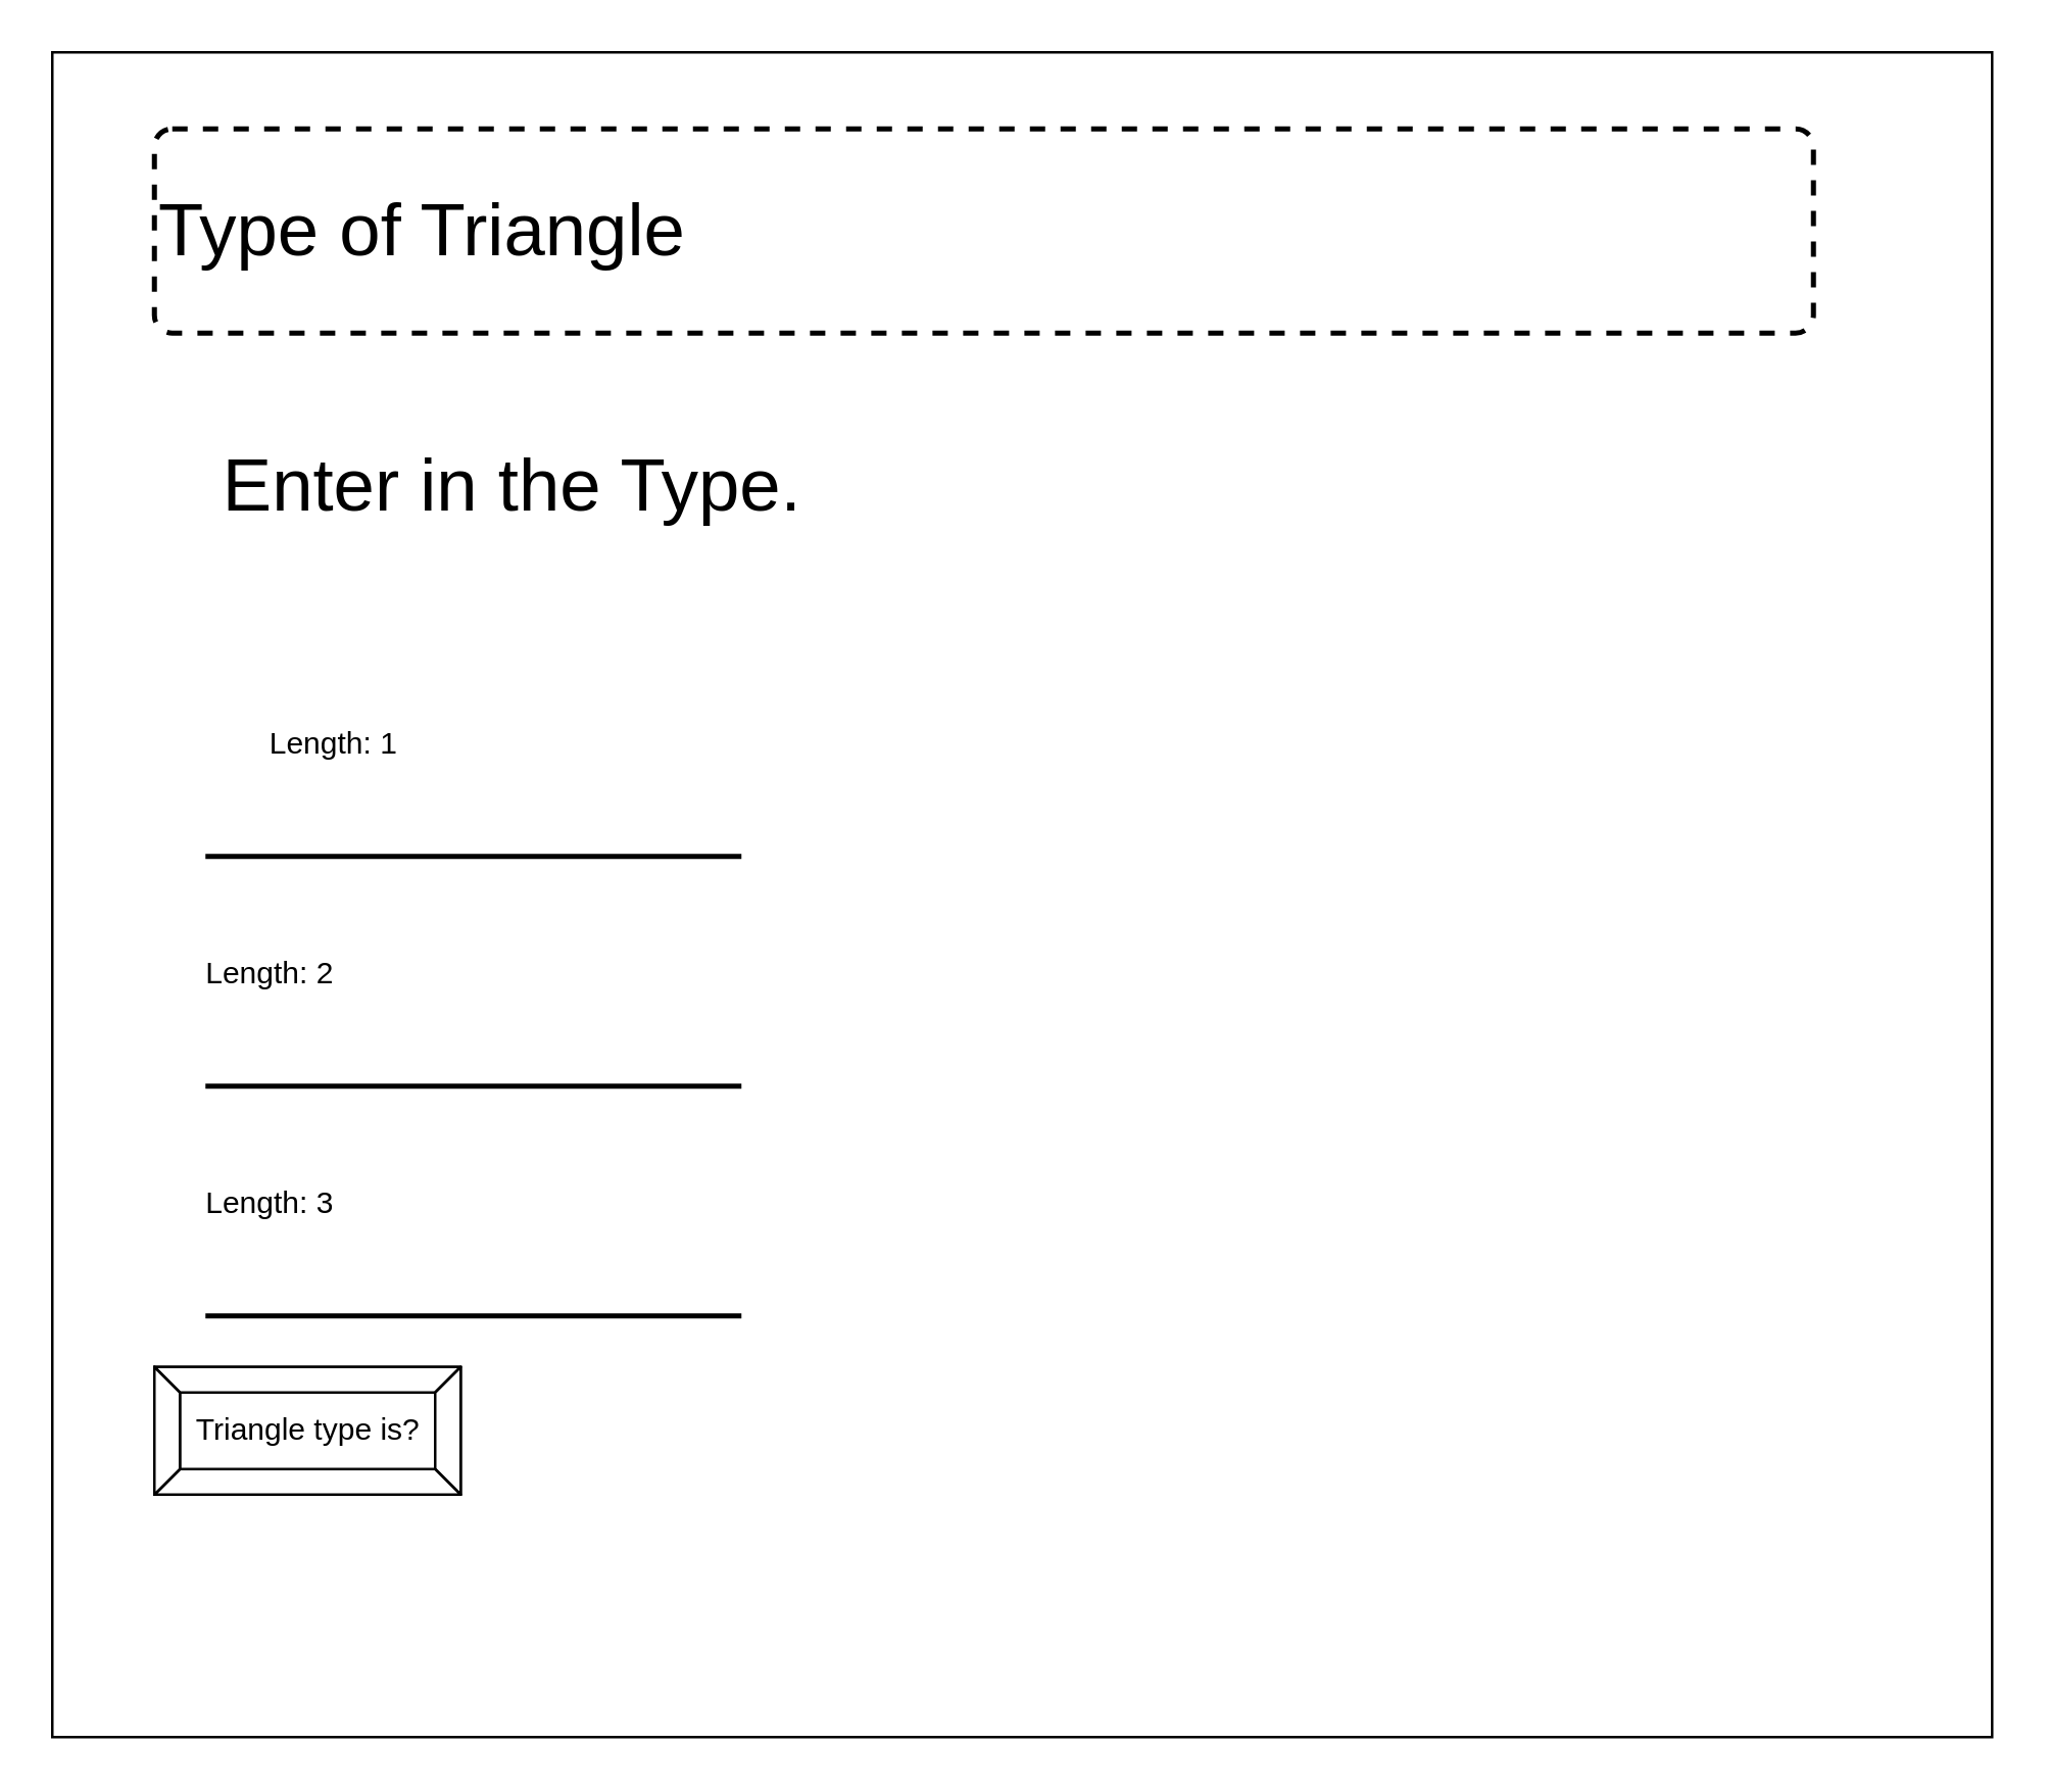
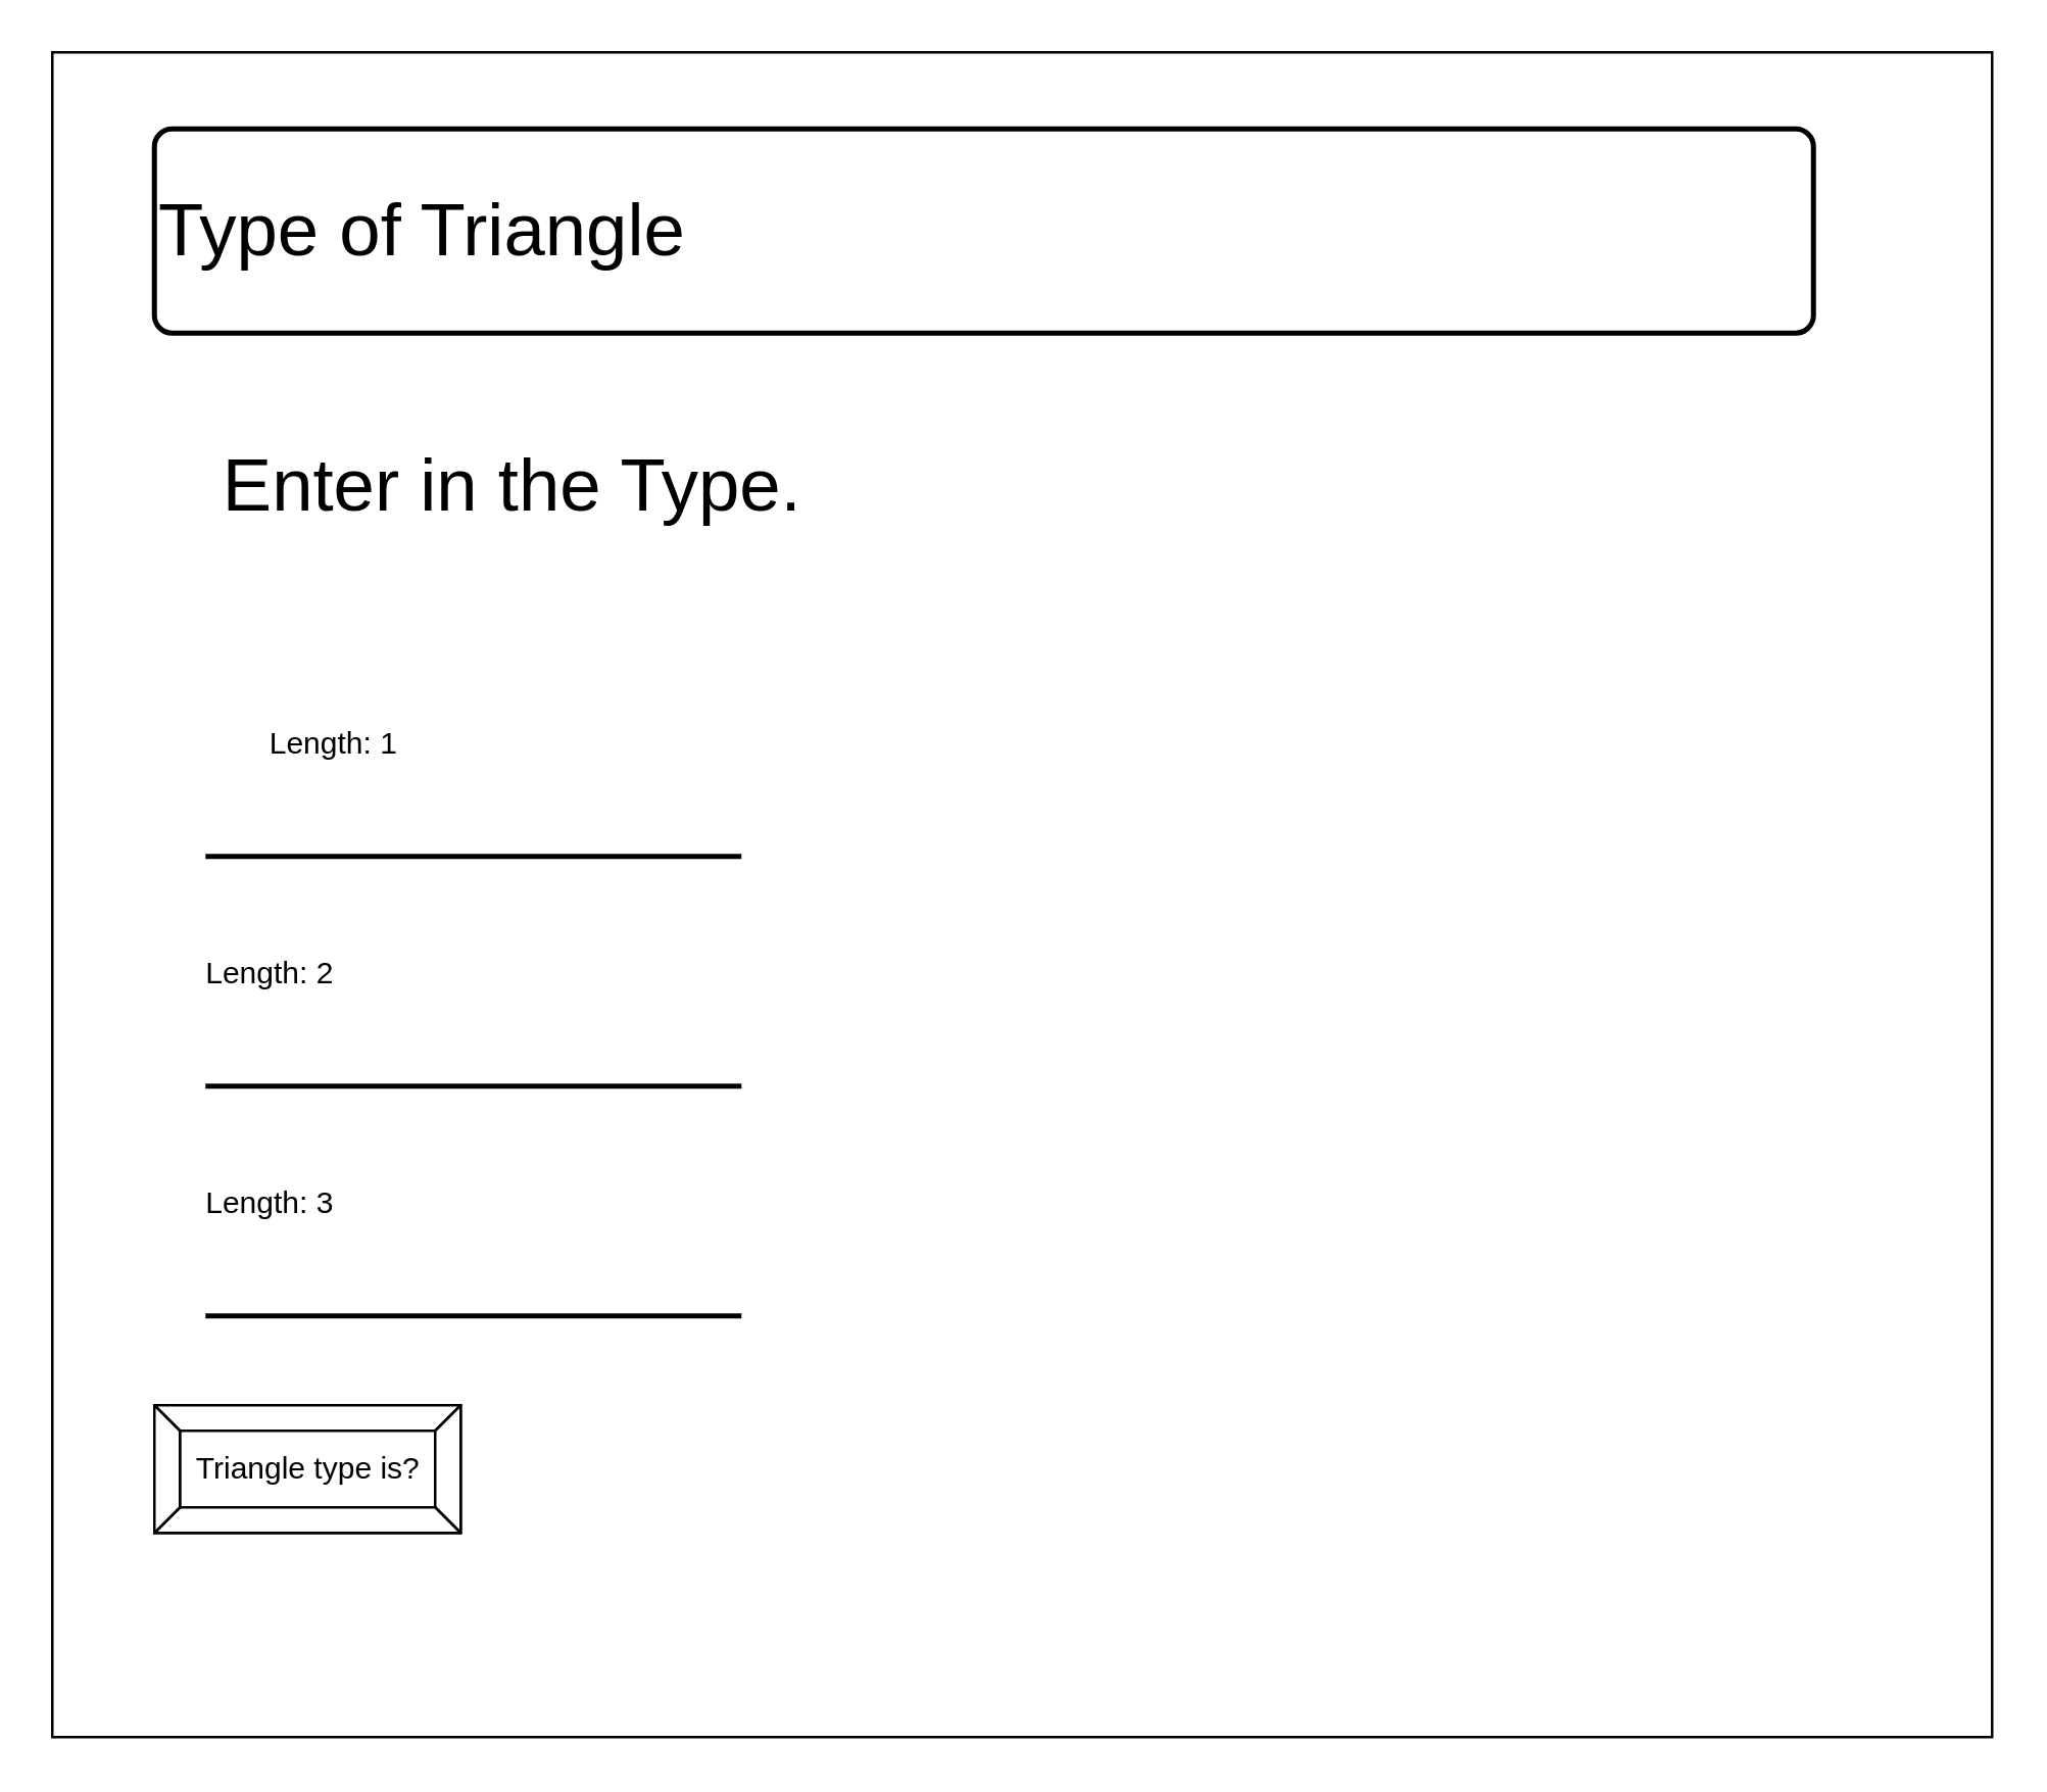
  <mxCell id="0" />
  <mxCell id="1" parent="0" />
  <mxCell id="2" value="" style="rounded=0;whiteSpace=wrap;html=1;" parent="1" vertex="1"><mxGeometry x="20" y="20" width="760" height="660" as="geometry" /></mxCell>
- <mxCell id="3" value="Triangle type is?" style="labelPosition=center;verticalLabelPosition=middle;align=center;html=1;shape=mxgraph.basic.button;dx=10;" parent="1" vertex="1"><mxGeometry x="60" y="535" width="120" height="50" as="geometry" /></mxCell>
- <mxCell id="4" value="&lt;font style=&quot;font-size: 29px&quot;&gt;Type of Triangle&lt;/font&gt;" style="rounded=1;whiteSpace=wrap;html=1;absoluteArcSize=1;arcSize=14;strokeWidth=2;align=left;dashed=1;" vertex="1" parent="1"><mxGeometry x="60" y="50" width="650" height="80" as="geometry" /></mxCell>
+ <mxCell id="3" value="Triangle type is?" style="labelPosition=center;verticalLabelPosition=middle;align=center;html=1;shape=mxgraph.basic.button;dx=10;" parent="1" vertex="1"><mxGeometry x="60" y="550" width="120" height="50" as="geometry" /></mxCell>
+ <mxCell id="4" value="&lt;font style=&quot;font-size: 29px&quot;&gt;Type of Triangle&lt;/font&gt;" style="rounded=1;whiteSpace=wrap;html=1;absoluteArcSize=1;arcSize=14;strokeWidth=2;align=left;" vertex="1" parent="1"><mxGeometry x="60" y="50" width="650" height="80" as="geometry" /></mxCell>
  <mxCell id="5" value="" style="line;strokeWidth=2;html=1;fontSize=29;" vertex="1" parent="1"><mxGeometry x="80" y="330" width="210" height="10" as="geometry" /></mxCell>
  <mxCell id="6" value="Enter in the Type." style="text;html=1;align=center;verticalAlign=middle;resizable=0;points=[];autosize=1;strokeColor=none;fillColor=none;fontSize=29;" vertex="1" parent="1"><mxGeometry x="60" y="170" width="280" height="40" as="geometry" /></mxCell>
  <mxCell id="7" value="&lt;span style=&quot;font-size: 12px&quot;&gt;Length: 1&lt;/span&gt;" style="text;html=1;align=center;verticalAlign=middle;resizable=0;points=[];autosize=1;strokeColor=none;fillColor=none;fontSize=29;" vertex="1" parent="1"><mxGeometry x="95" y="260" width="70" height="50" as="geometry" /></mxCell>
  <mxCell id="8" value="&lt;span style=&quot;font-size: 12px&quot;&gt;Length: 2&lt;/span&gt;" style="text;html=1;align=center;verticalAlign=middle;resizable=0;points=[];autosize=1;strokeColor=none;fillColor=none;fontSize=29;" vertex="1" parent="1"><mxGeometry x="70" y="350" width="70" height="50" as="geometry" /></mxCell>
  <mxCell id="9" value="&lt;span style=&quot;font-size: 12px&quot;&gt;Length: 3&lt;/span&gt;" style="text;html=1;align=center;verticalAlign=middle;resizable=0;points=[];autosize=1;strokeColor=none;fillColor=none;fontSize=29;" vertex="1" parent="1"><mxGeometry x="70" y="440" width="70" height="50" as="geometry" /></mxCell>
  <mxCell id="10" value="" style="line;strokeWidth=2;html=1;fontSize=29;" vertex="1" parent="1"><mxGeometry x="80" y="420" width="210" height="10" as="geometry" /></mxCell>
  <mxCell id="11" value="" style="line;strokeWidth=2;html=1;fontSize=29;" vertex="1" parent="1"><mxGeometry x="80" y="510" width="210" height="10" as="geometry" /></mxCell>
